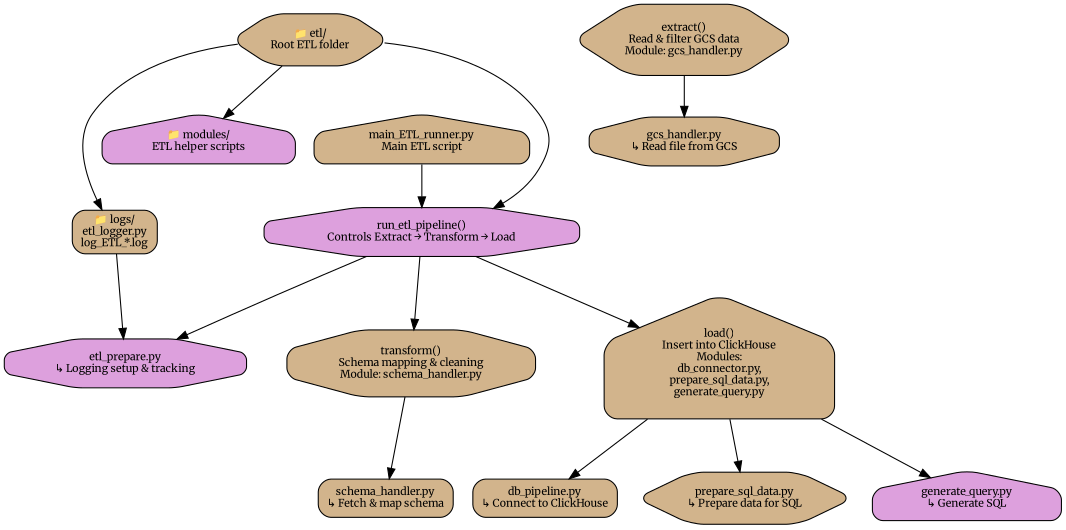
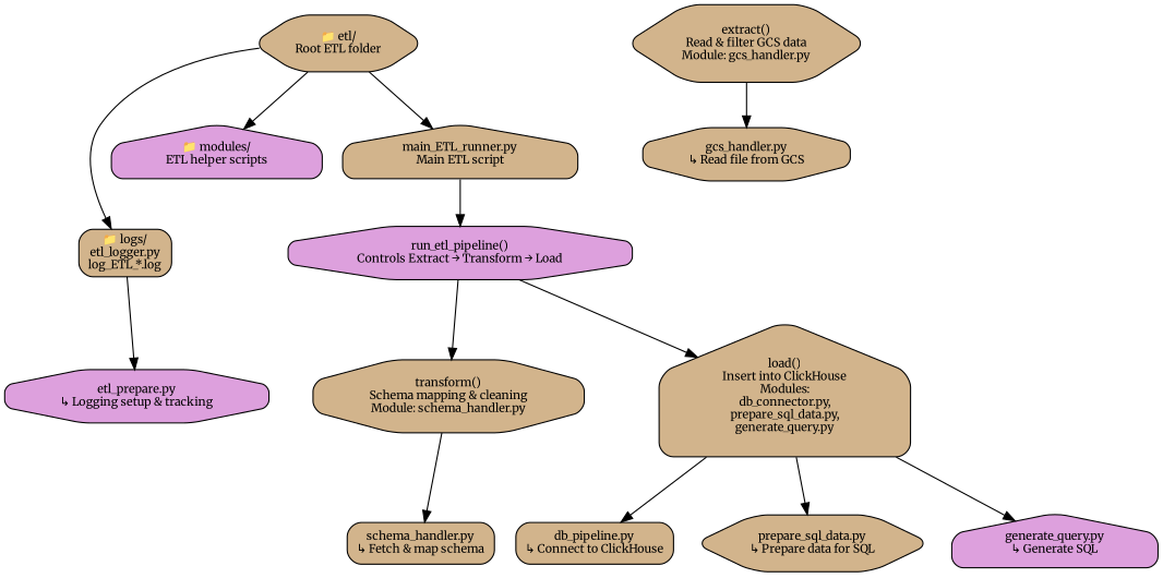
  digraph {
    bgcolor=white
    fontname=Merriweather
    rankdir=TB
    node [fillcolor=tan fontname=Merriweather fontsize=10 shape=house style="rounded,filled"]
    edge [fontname=Merriweather]
    n1 [label="📁 etl/\nRoot ETL folder" shape=hexagon]
    n2 [label="📁 logs/\netl_logger.py\nlog_ETL_*.log" shape=box]
    n3 [fillcolor=plum label="📁 modules/\nETL helper scripts"]
    n4 [label="main_ETL_runner.py\nMain ETL script"]
    n5 [fillcolor=plum label="etl_prepare.py\n↳ Logging setup & tracking" shape=octagon]
    n6 [fillcolor=plum label="run_etl_pipeline()\nControls Extract → Transform → Load" shape=octagon]
    n7 [label="transform()\nSchema mapping & cleaning\nModule: schema_handler.py" shape=octagon]
    n8 [label="load()\nInsert into ClickHouse\nModules:\ndb_connector.py,\nprepare_sql_data.py,\ngenerate_query.py"]
    n9 [label="extract()\nRead & filter GCS data\nModule: gcs_handler.py" shape=hexagon]
    n10 [label="gcs_handler.py\n↳ Read file from GCS" shape=octagon]
    n11 [label="schema_handler.py\n↳ Fetch & map schema" shape=box]
    n12 [label="db_pipeline.py\n↳ Connect to ClickHouse" shape=box]
    n13 [label="prepare_sql_data.py\n↳ Prepare data for SQL" shape=hexagon]
    n14 [fillcolor=plum label="generate_query.py\n↳ Generate SQL"]
    n1 -> n2
    n1 -> n3
-   n1 -> n6
+   n1 -> n4
    n2 -> n5
    n4 -> n6
-   n6 -> n5
    n6 -> n7
    n6 -> n8
    n7 -> n11
    n8 -> n12
    n8 -> n13
    n8 -> n14
    n9 -> n10
  }
